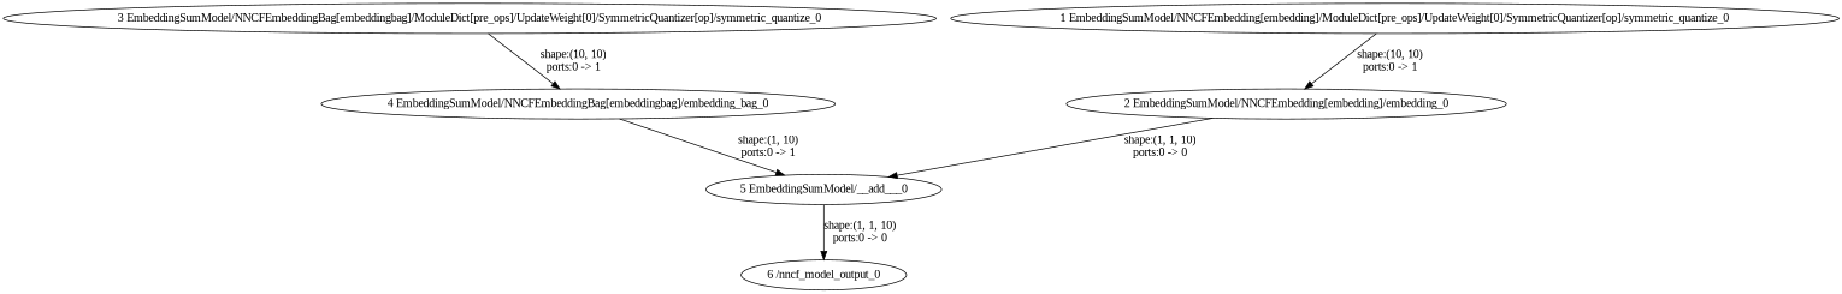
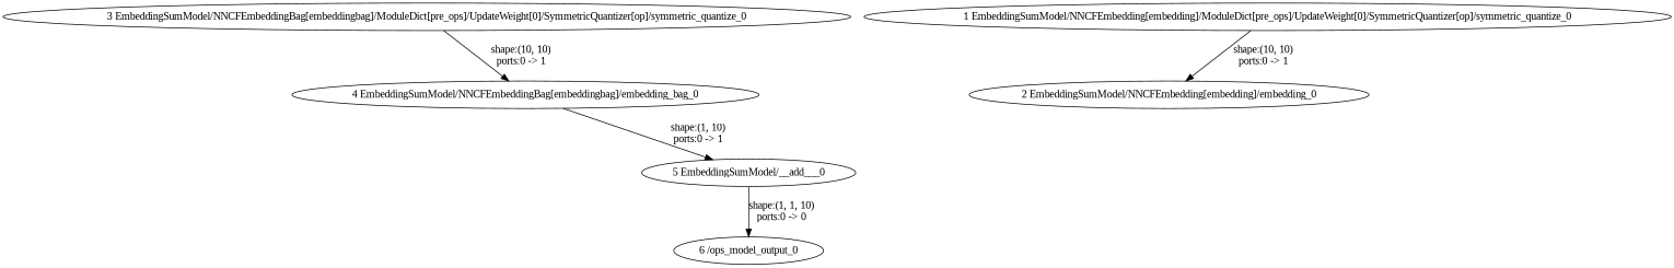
  strict digraph {
    fontname="Liberation Serif"
    node [fontname="Liberation Serif" type=symmetric_quantize]
    edge [fontname="Liberation Serif" style=solid]
    "2 EmbeddingSumModel/NNCFEmbedding[embedding]/embedding_0" [type=embedding]
    "5 EmbeddingSumModel/__add___0" [type=__add__]
    "4 EmbeddingSumModel/NNCFEmbeddingBag[embeddingbag]/embedding_bag_0" [type=embedding_bag]
    "1 EmbeddingSumModel/NNCFEmbedding[embedding]/ModuleDict[pre_ops]/UpdateWeight[0]/SymmetricQuantizer[op]/symmetric_quantize_0"
-   "6 /nncf_model_output_0" [type=nncf_model_output]
+   "6 /nncf_model_output_0" [type=nncf_model_output label="6 /ops_model_output_0"]
    "3 EmbeddingSumModel/NNCFEmbeddingBag[embeddingbag]/ModuleDict[pre_ops]/UpdateWeight[0]/SymmetricQuantizer[op]/symmetric_quantize_0"
-   "2 EmbeddingSumModel/NNCFEmbedding[embedding]/embedding_0" -> "5 EmbeddingSumModel/__add___0" [label="shape:(1, 1, 10)\nports:0 -> 0"]
    "5 EmbeddingSumModel/__add___0" -> "6 /nncf_model_output_0" [label="shape:(1, 1, 10)\nports:0 -> 0"]
    "4 EmbeddingSumModel/NNCFEmbeddingBag[embeddingbag]/embedding_bag_0" -> "5 EmbeddingSumModel/__add___0" [label="shape:(1, 10)\nports:0 -> 1"]
    "1 EmbeddingSumModel/NNCFEmbedding[embedding]/ModuleDict[pre_ops]/UpdateWeight[0]/SymmetricQuantizer[op]/symmetric_quantize_0" -> "2 EmbeddingSumModel/NNCFEmbedding[embedding]/embedding_0" [label="shape:(10, 10)\nports:0 -> 1"]
    "3 EmbeddingSumModel/NNCFEmbeddingBag[embeddingbag]/ModuleDict[pre_ops]/UpdateWeight[0]/SymmetricQuantizer[op]/symmetric_quantize_0" -> "4 EmbeddingSumModel/NNCFEmbeddingBag[embeddingbag]/embedding_bag_0" [label="shape:(10, 10)\nports:0 -> 1"]
  }
